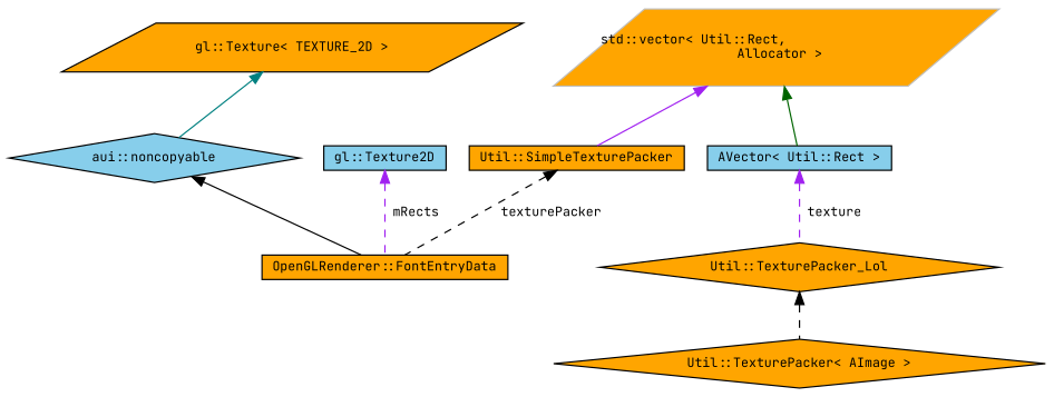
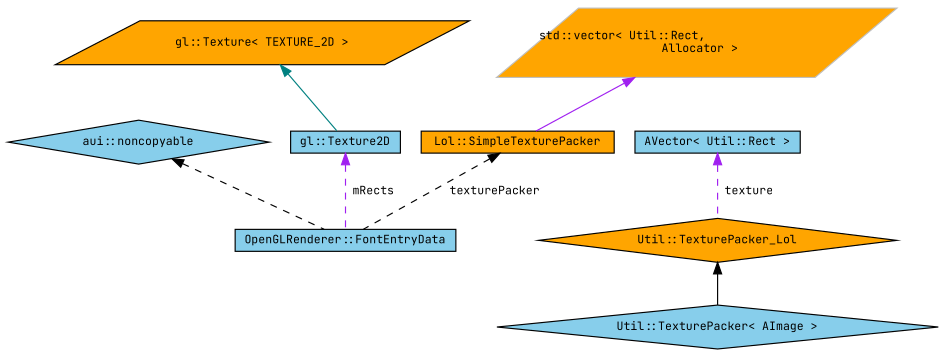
  digraph {
    fontname="JetBrains Mono"
    node [color=black fillcolor=orange fontname="JetBrains Mono" fontsize=10 shape=box style=filled]
    edge [color=black dir=back fontname="JetBrains Mono" fontsize=10 labelfontname=Helvetica labelfontsize=10 style=solid]
-   n1 [fontcolor=black height=0.2 label="OpenGLRenderer::FontEntryData" width=0.4]
+   n1 [fillcolor=skyblue fontcolor=black height=0.2 label="OpenGLRenderer::FontEntryData" width=0.4]
    n2 [fillcolor=skyblue height=0.2 label="aui::noncopyable" shape=diamond width=0.4]
    n3 [fillcolor=skyblue height=0.2 label="gl::Texture2D" width=0.4]
    n4 [height=0.2 label="gl::Texture\< TEXTURE_2D \>" shape=parallelogram width=0.4]
-   n5 [height=0.2 label="Util::SimpleTexturePacker" width=0.4]
-   n6 [height=0.2 label="Util::TexturePacker\< AImage \>" shape=diamond width=0.4]
+   n5 [height=0.2 label="Lol::SimpleTexturePacker" width=0.4]
+   n6 [fillcolor=skyblue height=0.2 label="Util::TexturePacker\< AImage \>" shape=diamond width=0.4]
    n7 [height=0.2 label="Util::TexturePacker_Lol" shape=diamond width=0.4]
    n8 [fillcolor=skyblue height=0.2 label="AVector\< Util::Rect \>" width=0.4]
    n9 [color=grey75 height=0.2 label="std::vector\< Util::Rect,\l Allocator \>" shape=parallelogram width=0.4]
-   n2 -> n1
+   n2 -> n1 [style=dashed]
    n3 -> n1 [color=purple label=" mRects" style=dashed]
-   n4 -> n2 [color=teal]
+   n4 -> n3 [color=teal]
    n5 -> n1 [label=" texturePacker" style=dashed]
-   n7 -> n6 [style=dashed]
+   n7 -> n6
    n8 -> n7 [color=purple label=" texture" style=dashed]
    n9 -> n5 [color=purple]
-   n9 -> n8 [color=darkgreen]
  }
